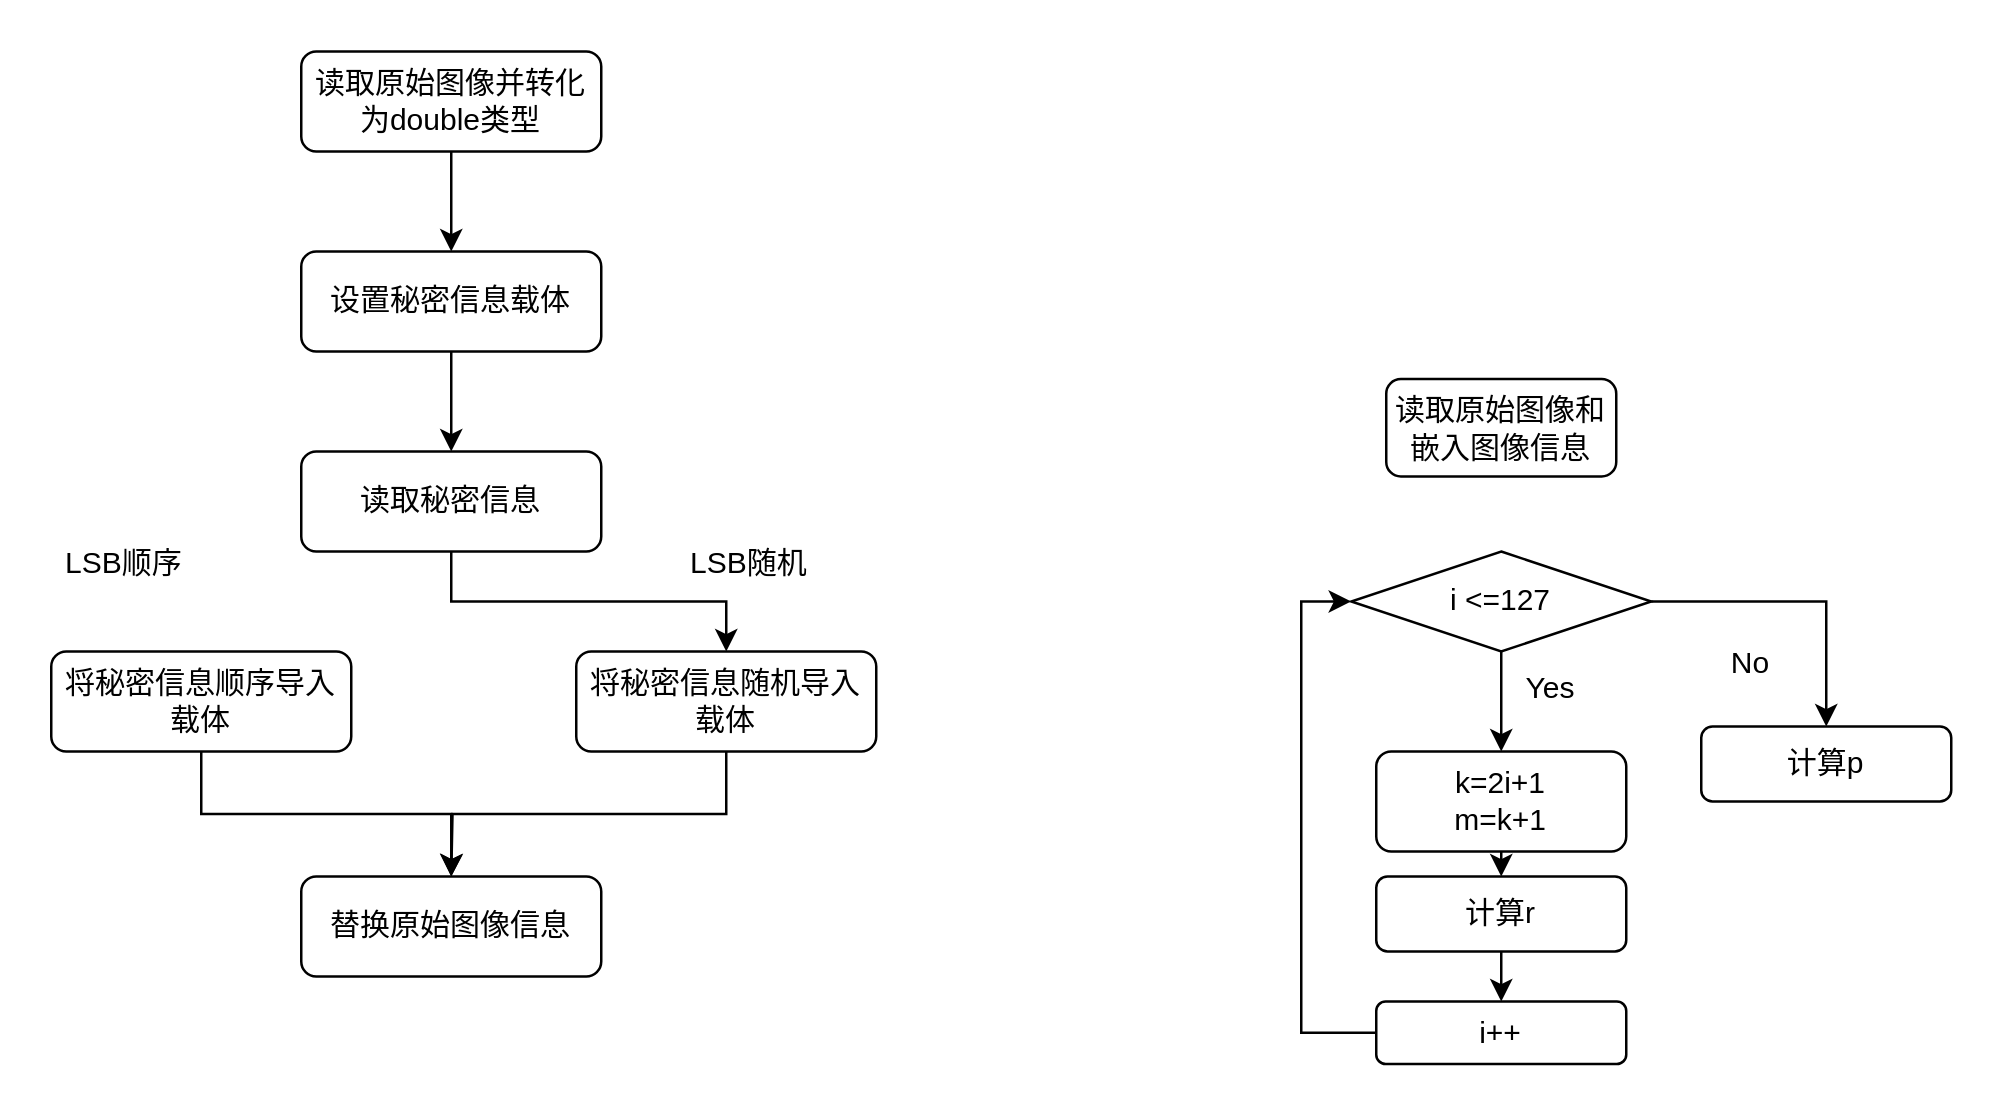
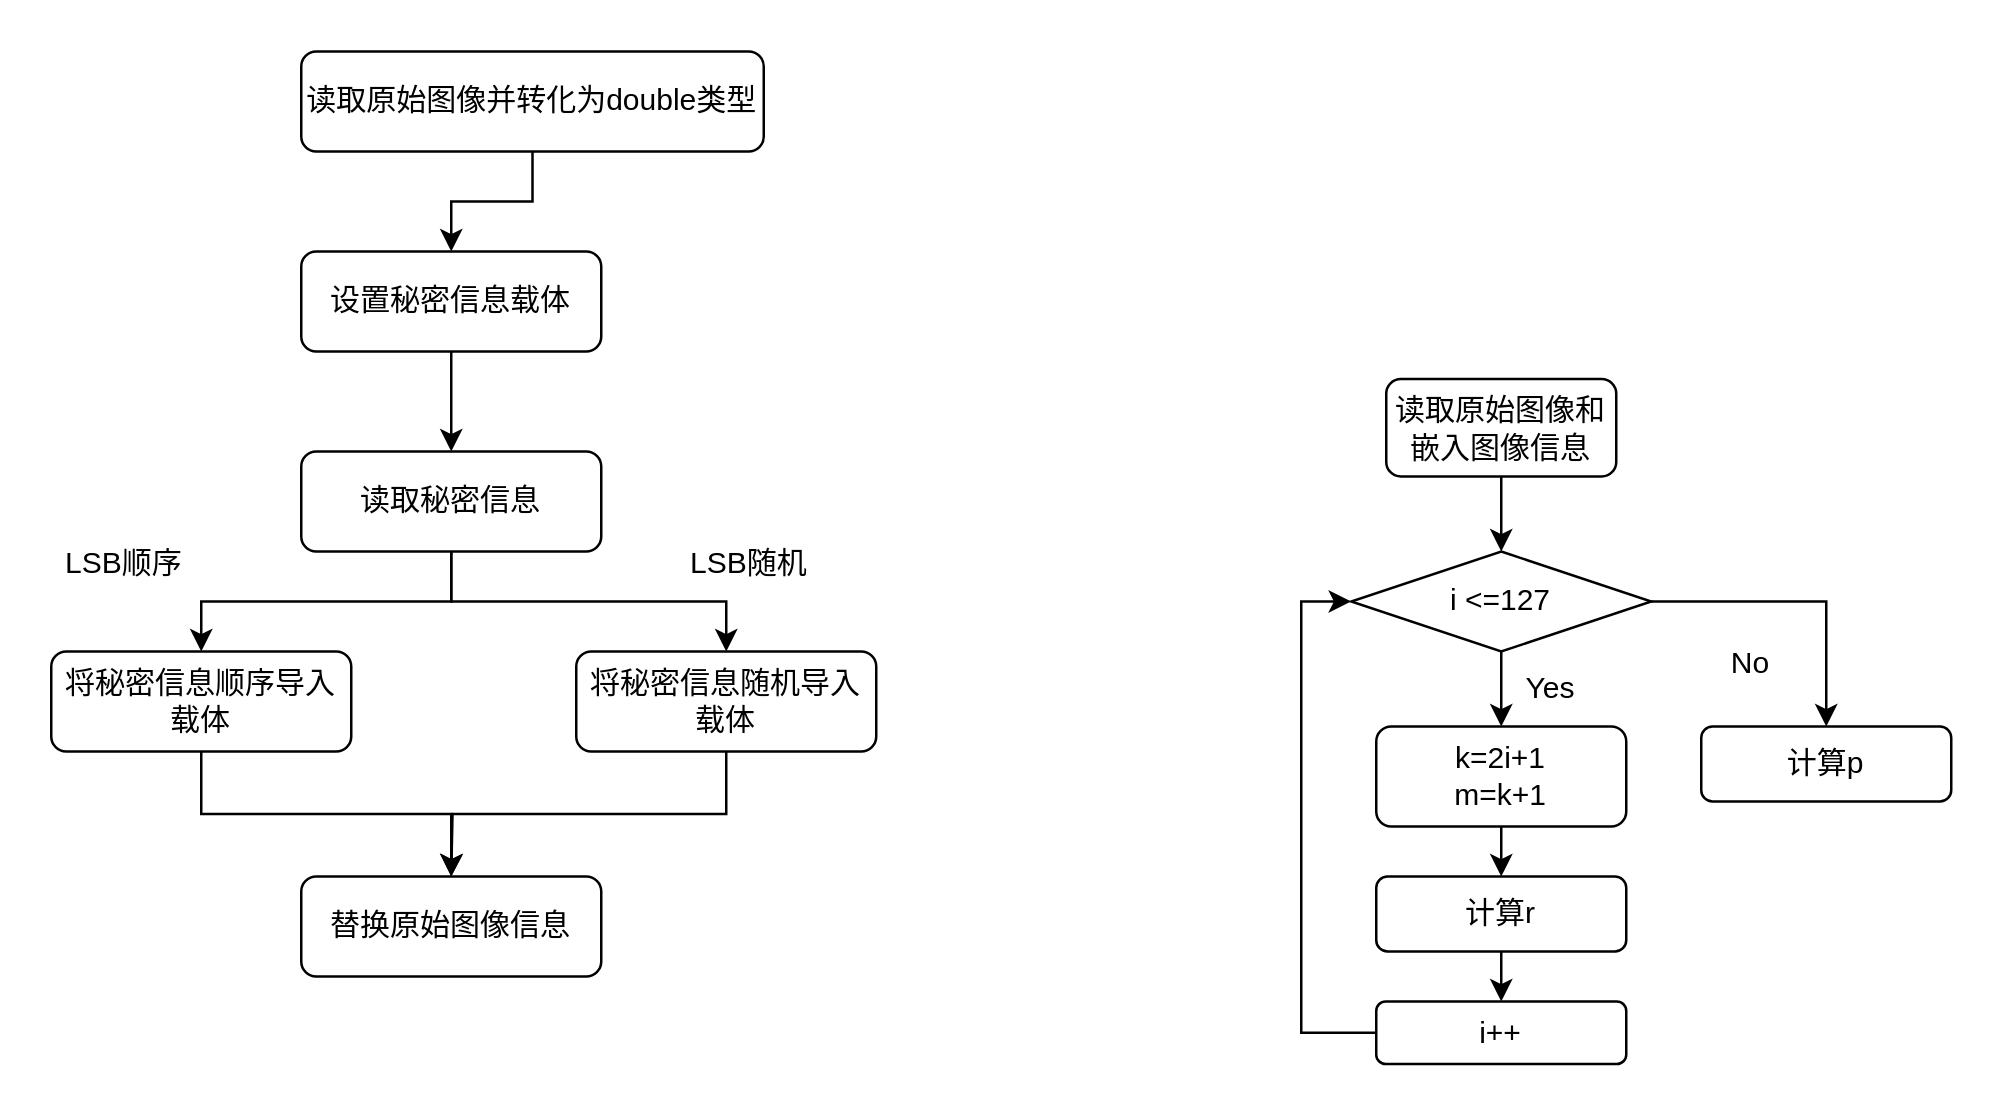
  <mxCell id="0" />
  <mxCell id="1" parent="0" />
  <mxCell id="2" style="edgeStyle=orthogonalEdgeStyle;rounded=0;orthogonalLoop=1;jettySize=auto;html=1;exitX=0.5;exitY=1;exitDx=0;exitDy=0;" edge="1" parent="1" source="3" target="5"><mxGeometry relative="1" as="geometry" /></mxCell>
- <mxCell id="3" value="读取原始图像并转化为double类型" style="rounded=1;whiteSpace=wrap;html=1;fontSize=12;glass=0;strokeWidth=1;shadow=0;" parent="1" vertex="1"><mxGeometry x="120" y="20" width="120" height="40" as="geometry" /></mxCell>
+ <mxCell id="3" value="读取原始图像并转化为double类型" style="rounded=1;whiteSpace=wrap;html=1;fontSize=12;glass=0;strokeWidth=1;shadow=0;" parent="1" vertex="1"><mxGeometry x="120" y="20" width="185" height="40" as="geometry" /></mxCell>
  <mxCell id="4" style="edgeStyle=orthogonalEdgeStyle;rounded=0;orthogonalLoop=1;jettySize=auto;html=1;exitX=0.5;exitY=1;exitDx=0;exitDy=0;entryX=0.5;entryY=0;entryDx=0;entryDy=0;" edge="1" parent="1" source="5" target="8"><mxGeometry relative="1" as="geometry" /></mxCell>
  <mxCell id="5" value="设置秘密信息载体" style="rounded=1;whiteSpace=wrap;html=1;fontSize=12;glass=0;strokeWidth=1;shadow=0;" vertex="1" parent="1"><mxGeometry x="120" y="100" width="120" height="40" as="geometry" /></mxCell>
+ <mxCell id="6" style="edgeStyle=orthogonalEdgeStyle;rounded=0;orthogonalLoop=1;jettySize=auto;html=1;exitX=0.5;exitY=1;exitDx=0;exitDy=0;entryX=0.5;entryY=0;entryDx=0;entryDy=0;" edge="1" parent="1" source="8" target="10"><mxGeometry relative="1" as="geometry"><Array as="points"><mxPoint x="180" y="240" /><mxPoint x="80" y="240" /></Array></mxGeometry></mxCell>
  <mxCell id="7" style="edgeStyle=orthogonalEdgeStyle;rounded=0;orthogonalLoop=1;jettySize=auto;html=1;exitX=0.5;exitY=1;exitDx=0;exitDy=0;" edge="1" parent="1" source="8" target="13"><mxGeometry relative="1" as="geometry" /></mxCell>
  <mxCell id="8" value="读取秘密信息" style="rounded=1;whiteSpace=wrap;html=1;fontSize=12;glass=0;strokeWidth=1;shadow=0;" vertex="1" parent="1"><mxGeometry x="120" y="180" width="120" height="40" as="geometry" /></mxCell>
  <mxCell id="9" style="edgeStyle=orthogonalEdgeStyle;rounded=0;orthogonalLoop=1;jettySize=auto;html=1;exitX=0.5;exitY=1;exitDx=0;exitDy=0;entryX=0.5;entryY=0;entryDx=0;entryDy=0;" edge="1" parent="1" source="10" target="11"><mxGeometry relative="1" as="geometry" /></mxCell>
  <mxCell id="10" value="将秘密信息顺序导入载体" style="rounded=1;whiteSpace=wrap;html=1;fontSize=12;glass=0;strokeWidth=1;shadow=0;" vertex="1" parent="1"><mxGeometry x="20" y="260" width="120" height="40" as="geometry" /></mxCell>
  <mxCell id="11" value="替换原始图像信息" style="rounded=1;whiteSpace=wrap;html=1;fontSize=12;glass=0;strokeWidth=1;shadow=0;" vertex="1" parent="1"><mxGeometry x="120" y="350" width="120" height="40" as="geometry" /></mxCell>
  <mxCell id="12" style="edgeStyle=orthogonalEdgeStyle;rounded=0;orthogonalLoop=1;jettySize=auto;html=1;exitX=0.5;exitY=1;exitDx=0;exitDy=0;" edge="1" parent="1" source="13"><mxGeometry relative="1" as="geometry"><mxPoint x="180" y="350" as="targetPoint" /></mxGeometry></mxCell>
  <mxCell id="13" value="将秘密信息随机导入载体" style="rounded=1;whiteSpace=wrap;html=1;fontSize=12;glass=0;strokeWidth=1;shadow=0;" vertex="1" parent="1"><mxGeometry x="230" y="260" width="120" height="40" as="geometry" /></mxCell>
  <mxCell id="14" value="LSB顺序" style="text;strokeColor=none;fillColor=none;align=left;verticalAlign=middle;spacingLeft=4;spacingRight=4;overflow=hidden;points=[[0,0.5],[1,0.5]];portConstraint=eastwest;rotatable=0;whiteSpace=wrap;html=1;" vertex="1" parent="1"><mxGeometry x="20" y="210" width="80" height="30" as="geometry" /></mxCell>
  <mxCell id="15" value="LSB随机" style="text;strokeColor=none;fillColor=none;align=left;verticalAlign=middle;spacingLeft=4;spacingRight=4;overflow=hidden;points=[[0,0.5],[1,0.5]];portConstraint=eastwest;rotatable=0;whiteSpace=wrap;html=1;" vertex="1" parent="1"><mxGeometry x="270" y="210" width="80" height="30" as="geometry" /></mxCell>
  <mxCell id="16" style="edgeStyle=orthogonalEdgeStyle;rounded=0;orthogonalLoop=1;jettySize=auto;html=1;exitX=0.5;exitY=1;exitDx=0;exitDy=0;entryX=0.5;entryY=0;entryDx=0;entryDy=0;" edge="1" parent="1" source="18" target="22"><mxGeometry relative="1" as="geometry" /></mxCell>
  <mxCell id="17" style="edgeStyle=orthogonalEdgeStyle;rounded=0;orthogonalLoop=1;jettySize=auto;html=1;exitX=1;exitY=0.5;exitDx=0;exitDy=0;entryX=0.5;entryY=0;entryDx=0;entryDy=0;" edge="1" parent="1" source="18" target="26"><mxGeometry relative="1" as="geometry" /></mxCell>
  <mxCell id="18" value="i &amp;lt;=127" style="rhombus;whiteSpace=wrap;html=1;" vertex="1" parent="1"><mxGeometry x="540" y="220" width="120" height="40" as="geometry" /></mxCell>
  <mxCell id="19" style="edgeStyle=orthogonalEdgeStyle;rounded=0;orthogonalLoop=1;jettySize=auto;html=1;exitX=0;exitY=0.5;exitDx=0;exitDy=0;entryX=0;entryY=0.5;entryDx=0;entryDy=0;" edge="1" parent="1" source="20" target="18"><mxGeometry relative="1" as="geometry" /></mxCell>
  <mxCell id="20" value="i++" style="rounded=1;whiteSpace=wrap;html=1;" vertex="1" parent="1"><mxGeometry x="550" y="400" width="100" height="25" as="geometry" /></mxCell>
  <mxCell id="21" style="edgeStyle=orthogonalEdgeStyle;rounded=0;orthogonalLoop=1;jettySize=auto;html=1;exitX=0.5;exitY=1;exitDx=0;exitDy=0;entryX=0.5;entryY=0;entryDx=0;entryDy=0;" edge="1" parent="1" source="22" target="25"><mxGeometry relative="1" as="geometry" /></mxCell>
- <mxCell id="22" value="k=2i+1&lt;br&gt;m=k+1" style="rounded=1;whiteSpace=wrap;html=1;" vertex="1" parent="1"><mxGeometry x="550" y="300" width="100" height="40" as="geometry" /></mxCell>
+ <mxCell id="22" value="k=2i+1&lt;br&gt;m=k+1" style="rounded=1;whiteSpace=wrap;html=1;" vertex="1" parent="1"><mxGeometry x="550" y="290" width="100" height="40" as="geometry" /></mxCell>
  <mxCell id="23" value="Yes" style="text;html=1;strokeColor=none;fillColor=none;align=center;verticalAlign=middle;whiteSpace=wrap;rounded=0;" vertex="1" parent="1"><mxGeometry x="590" y="260" width="60" height="30" as="geometry" /></mxCell>
  <mxCell id="24" style="edgeStyle=orthogonalEdgeStyle;rounded=0;orthogonalLoop=1;jettySize=auto;html=1;exitX=0.5;exitY=1;exitDx=0;exitDy=0;entryX=0.5;entryY=0;entryDx=0;entryDy=0;" edge="1" parent="1" source="25" target="20"><mxGeometry relative="1" as="geometry" /></mxCell>
  <mxCell id="25" value="计算r" style="rounded=1;whiteSpace=wrap;html=1;" vertex="1" parent="1"><mxGeometry x="550" y="350" width="100" height="30" as="geometry" /></mxCell>
  <mxCell id="26" value="计算p" style="rounded=1;whiteSpace=wrap;html=1;" vertex="1" parent="1"><mxGeometry x="680" y="290" width="100" height="30" as="geometry" /></mxCell>
  <mxCell id="27" value="No" style="text;html=1;strokeColor=none;fillColor=none;align=center;verticalAlign=middle;whiteSpace=wrap;rounded=0;" vertex="1" parent="1"><mxGeometry x="670" y="250" width="60" height="30" as="geometry" /></mxCell>
+ <mxCell id="28" style="edgeStyle=orthogonalEdgeStyle;rounded=0;orthogonalLoop=1;jettySize=auto;html=1;exitX=0.5;exitY=1;exitDx=0;exitDy=0;entryX=0.5;entryY=0;entryDx=0;entryDy=0;" edge="1" parent="1" source="29" target="18"><mxGeometry relative="1" as="geometry" /></mxCell>
  <mxCell id="29" value="读取原始图像和嵌入图像信息" style="rounded=1;whiteSpace=wrap;html=1;" vertex="1" parent="1"><mxGeometry x="554" y="151" width="92" height="39" as="geometry" /></mxCell>
